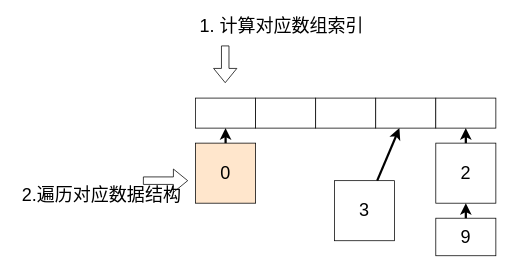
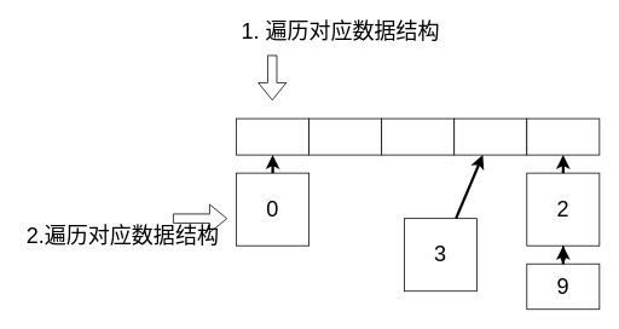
  <mxCell id="0" />
  <mxCell id="1" parent="0" />
- <mxCell id="2" value="0" style="whiteSpace=wrap;html=1;aspect=fixed;fontSize=24;fillColor=#ffe6cc;" parent="1" vertex="1"><mxGeometry x="260" y="190" width="80" height="80" as="geometry" /></mxCell>
+ <mxCell id="2" value="0" style="whiteSpace=wrap;html=1;aspect=fixed;fontSize=24;" parent="1" vertex="1"><mxGeometry x="260" y="190" width="80" height="80" as="geometry" /></mxCell>
  <mxCell id="3" value="" style="endArrow=classic;html=1;rounded=0;strokeWidth=3;" parent="1" source="2" edge="1"><mxGeometry width="50" height="50" relative="1" as="geometry"><mxPoint x="280" y="200" as="sourcePoint" /><mxPoint x="300" y="170" as="targetPoint" /></mxGeometry></mxCell>
  <mxCell id="4" value="3" style="whiteSpace=wrap;html=1;aspect=fixed;fontSize=24;" parent="1" vertex="1"><mxGeometry x="445" y="240" width="80" height="80" as="geometry" /></mxCell>
  <mxCell id="5" value="" style="endArrow=classic;html=1;rounded=0;strokeWidth=3;" parent="1" source="4" target="9" edge="1"><mxGeometry width="50" height="50" relative="1" as="geometry"><mxPoint x="310" y="220" as="sourcePoint" /><mxPoint x="310" y="180" as="targetPoint" /></mxGeometry></mxCell>
  <mxCell id="6" value="" style="rounded=0;whiteSpace=wrap;html=1;" vertex="1" parent="1"><mxGeometry x="260" y="130" width="80" height="40" as="geometry" /></mxCell>
  <mxCell id="7" value="" style="rounded=0;whiteSpace=wrap;html=1;" vertex="1" parent="1"><mxGeometry x="340" y="130" width="80" height="40" as="geometry" /></mxCell>
  <mxCell id="8" value="" style="rounded=0;whiteSpace=wrap;html=1;" vertex="1" parent="1"><mxGeometry x="420" y="130" width="80" height="40" as="geometry" /></mxCell>
  <mxCell id="9" value="" style="rounded=0;whiteSpace=wrap;html=1;" vertex="1" parent="1"><mxGeometry x="500" y="130" width="80" height="40" as="geometry" /></mxCell>
  <mxCell id="10" value="" style="rounded=0;whiteSpace=wrap;html=1;" vertex="1" parent="1"><mxGeometry x="580" y="130" width="80" height="40" as="geometry" /></mxCell>
  <mxCell id="11" value="" style="shape=flexArrow;endArrow=classic;html=1;rounded=0;" edge="1" parent="1"><mxGeometry width="50" height="50" relative="1" as="geometry"><mxPoint x="299.5" y="60" as="sourcePoint" /><mxPoint x="299.5" y="110" as="targetPoint" /></mxGeometry></mxCell>
- <mxCell id="12" value="1. 计算对应数组索引" style="text;html=1;strokeColor=none;fillColor=none;align=center;verticalAlign=middle;whiteSpace=wrap;rounded=0;fontSize=24;" vertex="1" parent="1"><mxGeometry x="260" y="20" width="230" height="30" as="geometry" /></mxCell>
+ <mxCell id="12" value="1. 遍历对应数据结构" style="text;html=1;strokeColor=none;fillColor=none;align=center;verticalAlign=middle;whiteSpace=wrap;rounded=0;fontSize=24;" vertex="1" parent="1"><mxGeometry x="260" y="20" width="230" height="30" as="geometry" /></mxCell>
+ <mxCell id="13" value="" style="edgeStyle=orthogonalEdgeStyle;rounded=0;orthogonalLoop=1;jettySize=auto;html=1;" edge="1" parent="1" source="14" target="16"><mxGeometry relative="1" as="geometry" /></mxCell>
  <mxCell id="14" value="2" style="whiteSpace=wrap;html=1;aspect=fixed;fontSize=24;" vertex="1" parent="1"><mxGeometry x="580" y="190" width="80" height="80" as="geometry" /></mxCell>
  <mxCell id="15" value="" style="endArrow=classic;html=1;rounded=0;strokeWidth=3;" edge="1" parent="1" source="14" target="10"><mxGeometry width="50" height="50" relative="1" as="geometry"><mxPoint x="390" y="220" as="sourcePoint" /><mxPoint x="620" y="170" as="targetPoint" /></mxGeometry></mxCell>
  <mxCell id="16" value="9" style="whiteSpace=wrap;html=1;aspect=fixed;fontSize=24;" vertex="1" parent="1"><mxGeometry x="580" y="290" width="80" height="50" as="geometry" /></mxCell>
  <mxCell id="17" value="" style="endArrow=classic;html=1;rounded=0;strokeWidth=3;" edge="1" parent="1" source="16"><mxGeometry width="50" height="50" relative="1" as="geometry"><mxPoint x="390" y="320" as="sourcePoint" /><mxPoint x="620" y="270" as="targetPoint" /></mxGeometry></mxCell>
  <mxCell id="18" value="" style="shape=flexArrow;endArrow=classic;html=1;rounded=0;" edge="1" parent="1"><mxGeometry width="50" height="50" relative="1" as="geometry"><mxPoint x="190" y="240" as="sourcePoint" /><mxPoint x="250" y="240" as="targetPoint" /></mxGeometry></mxCell>
  <mxCell id="19" value="2.遍历对应数据结构" style="text;html=1;strokeColor=none;fillColor=none;align=center;verticalAlign=middle;whiteSpace=wrap;rounded=0;fontSize=24;" vertex="1" parent="1"><mxGeometry x="20" y="245" width="230" height="30" as="geometry" /></mxCell>
